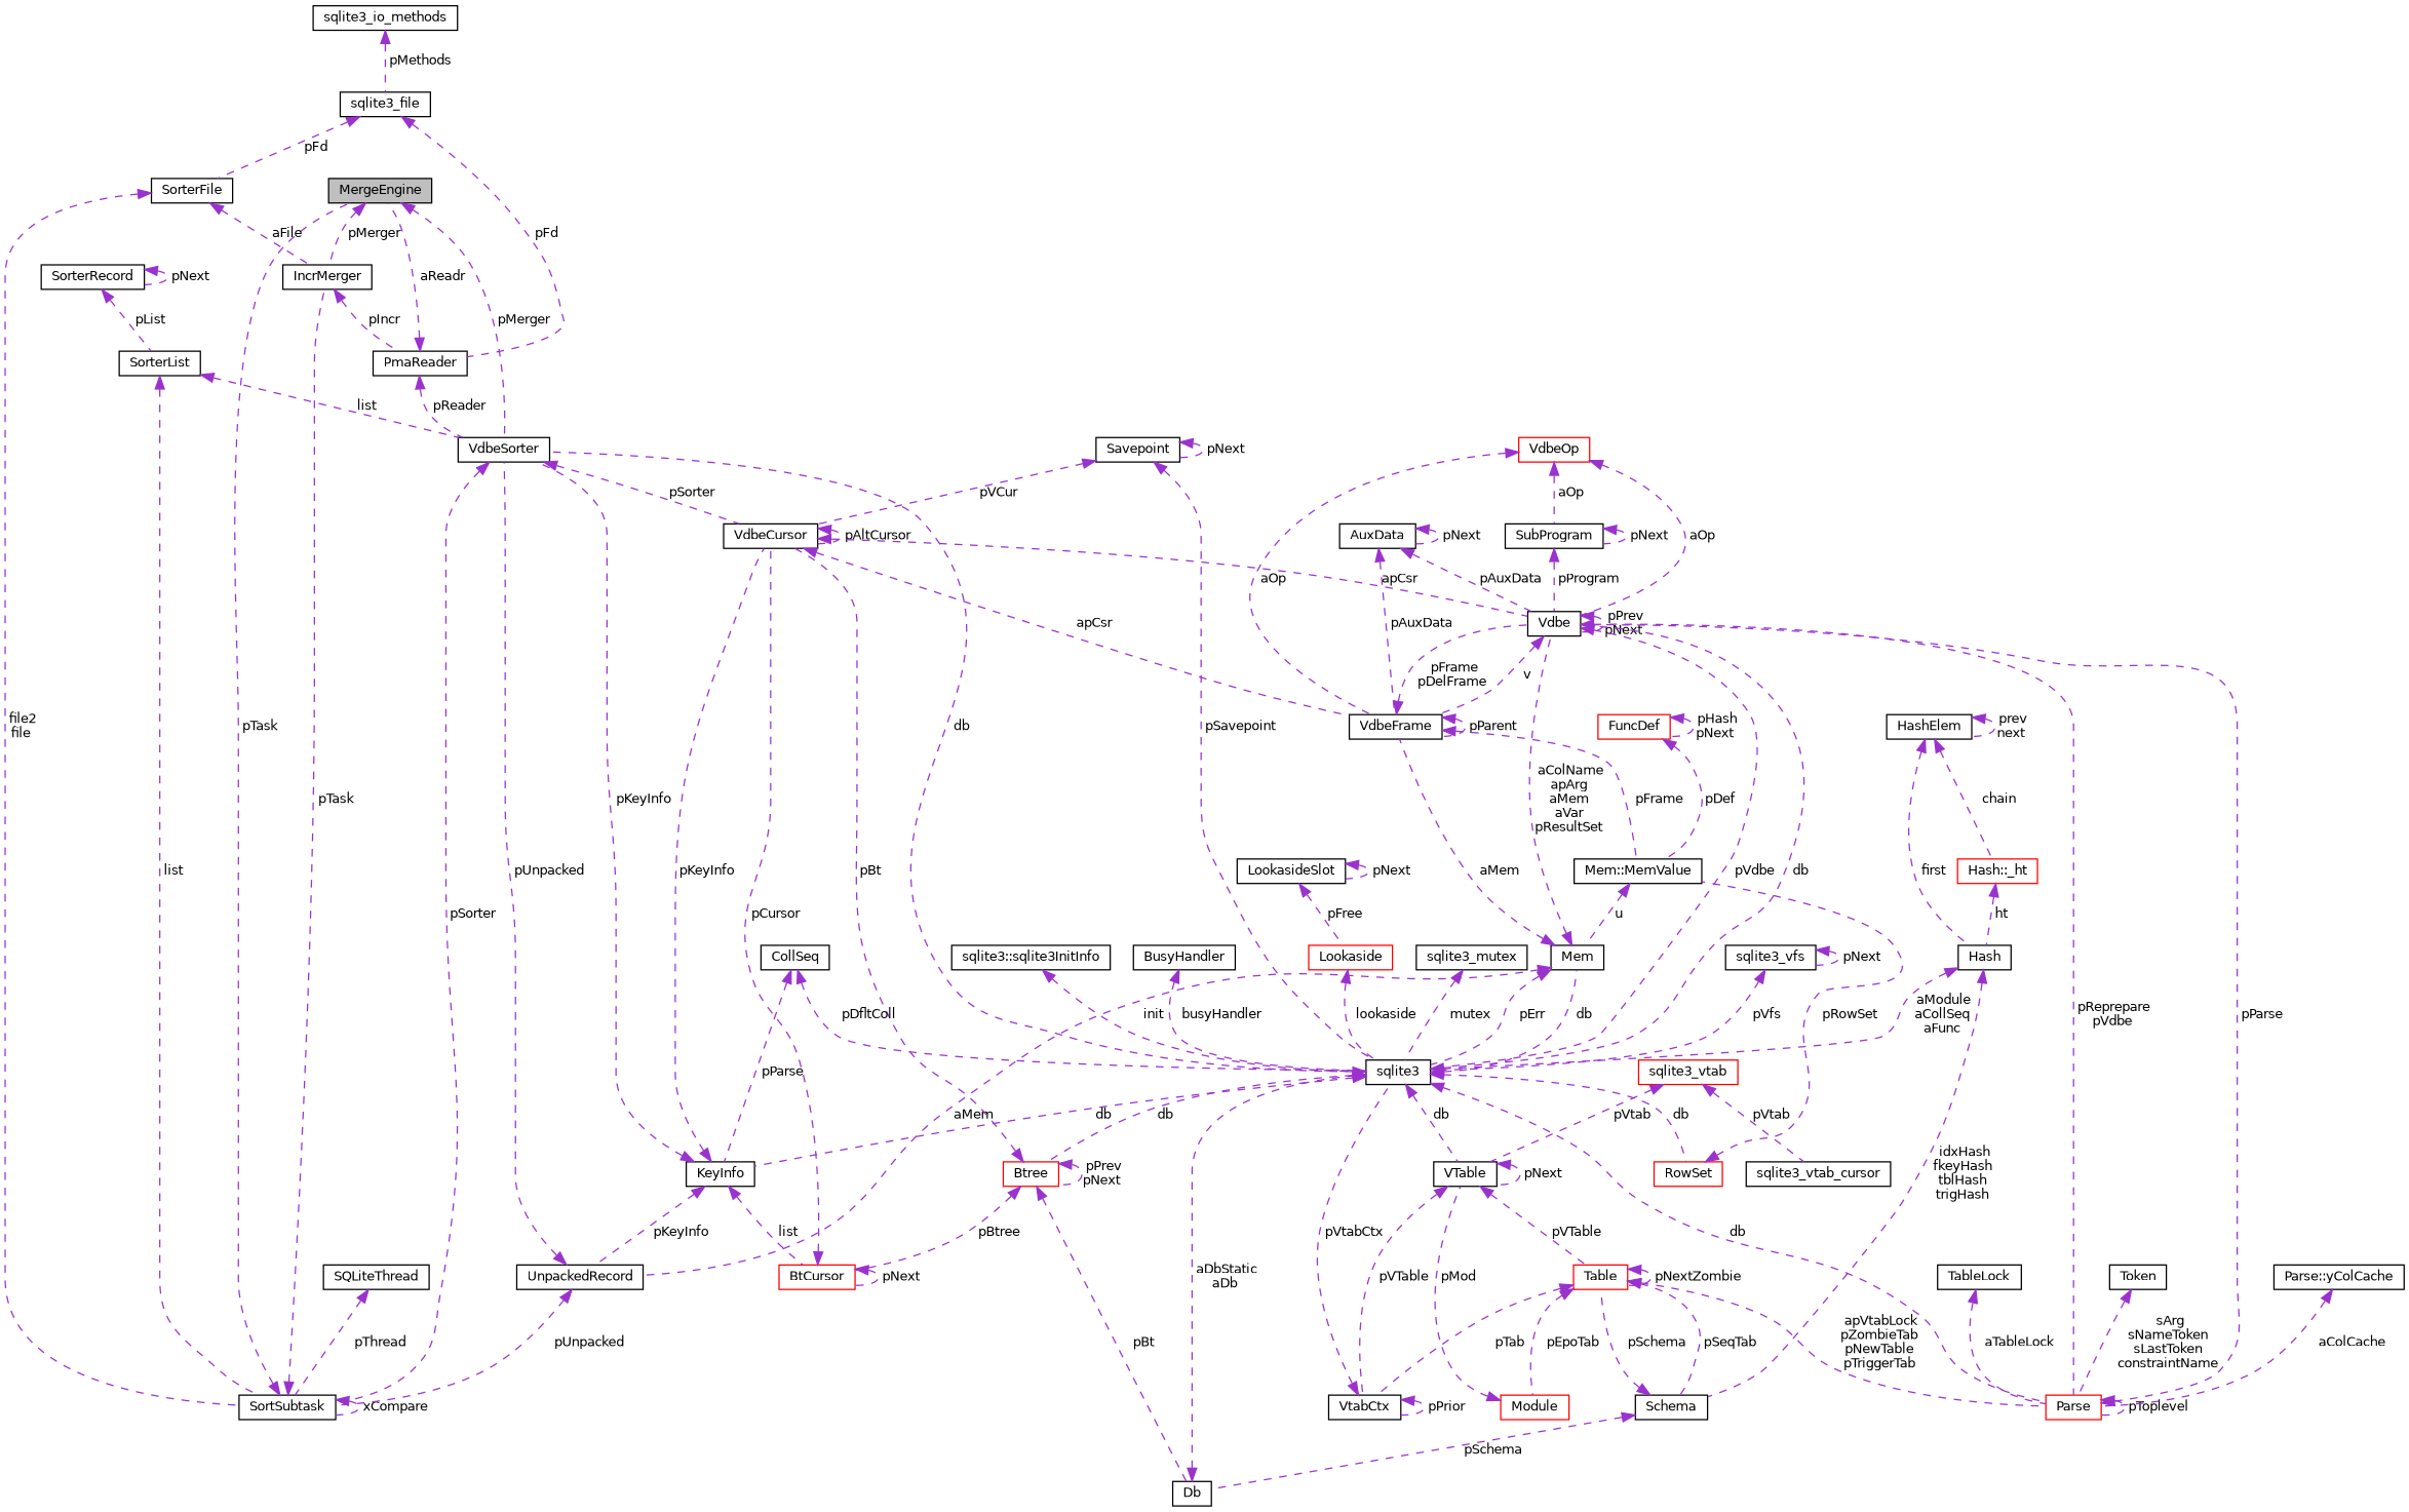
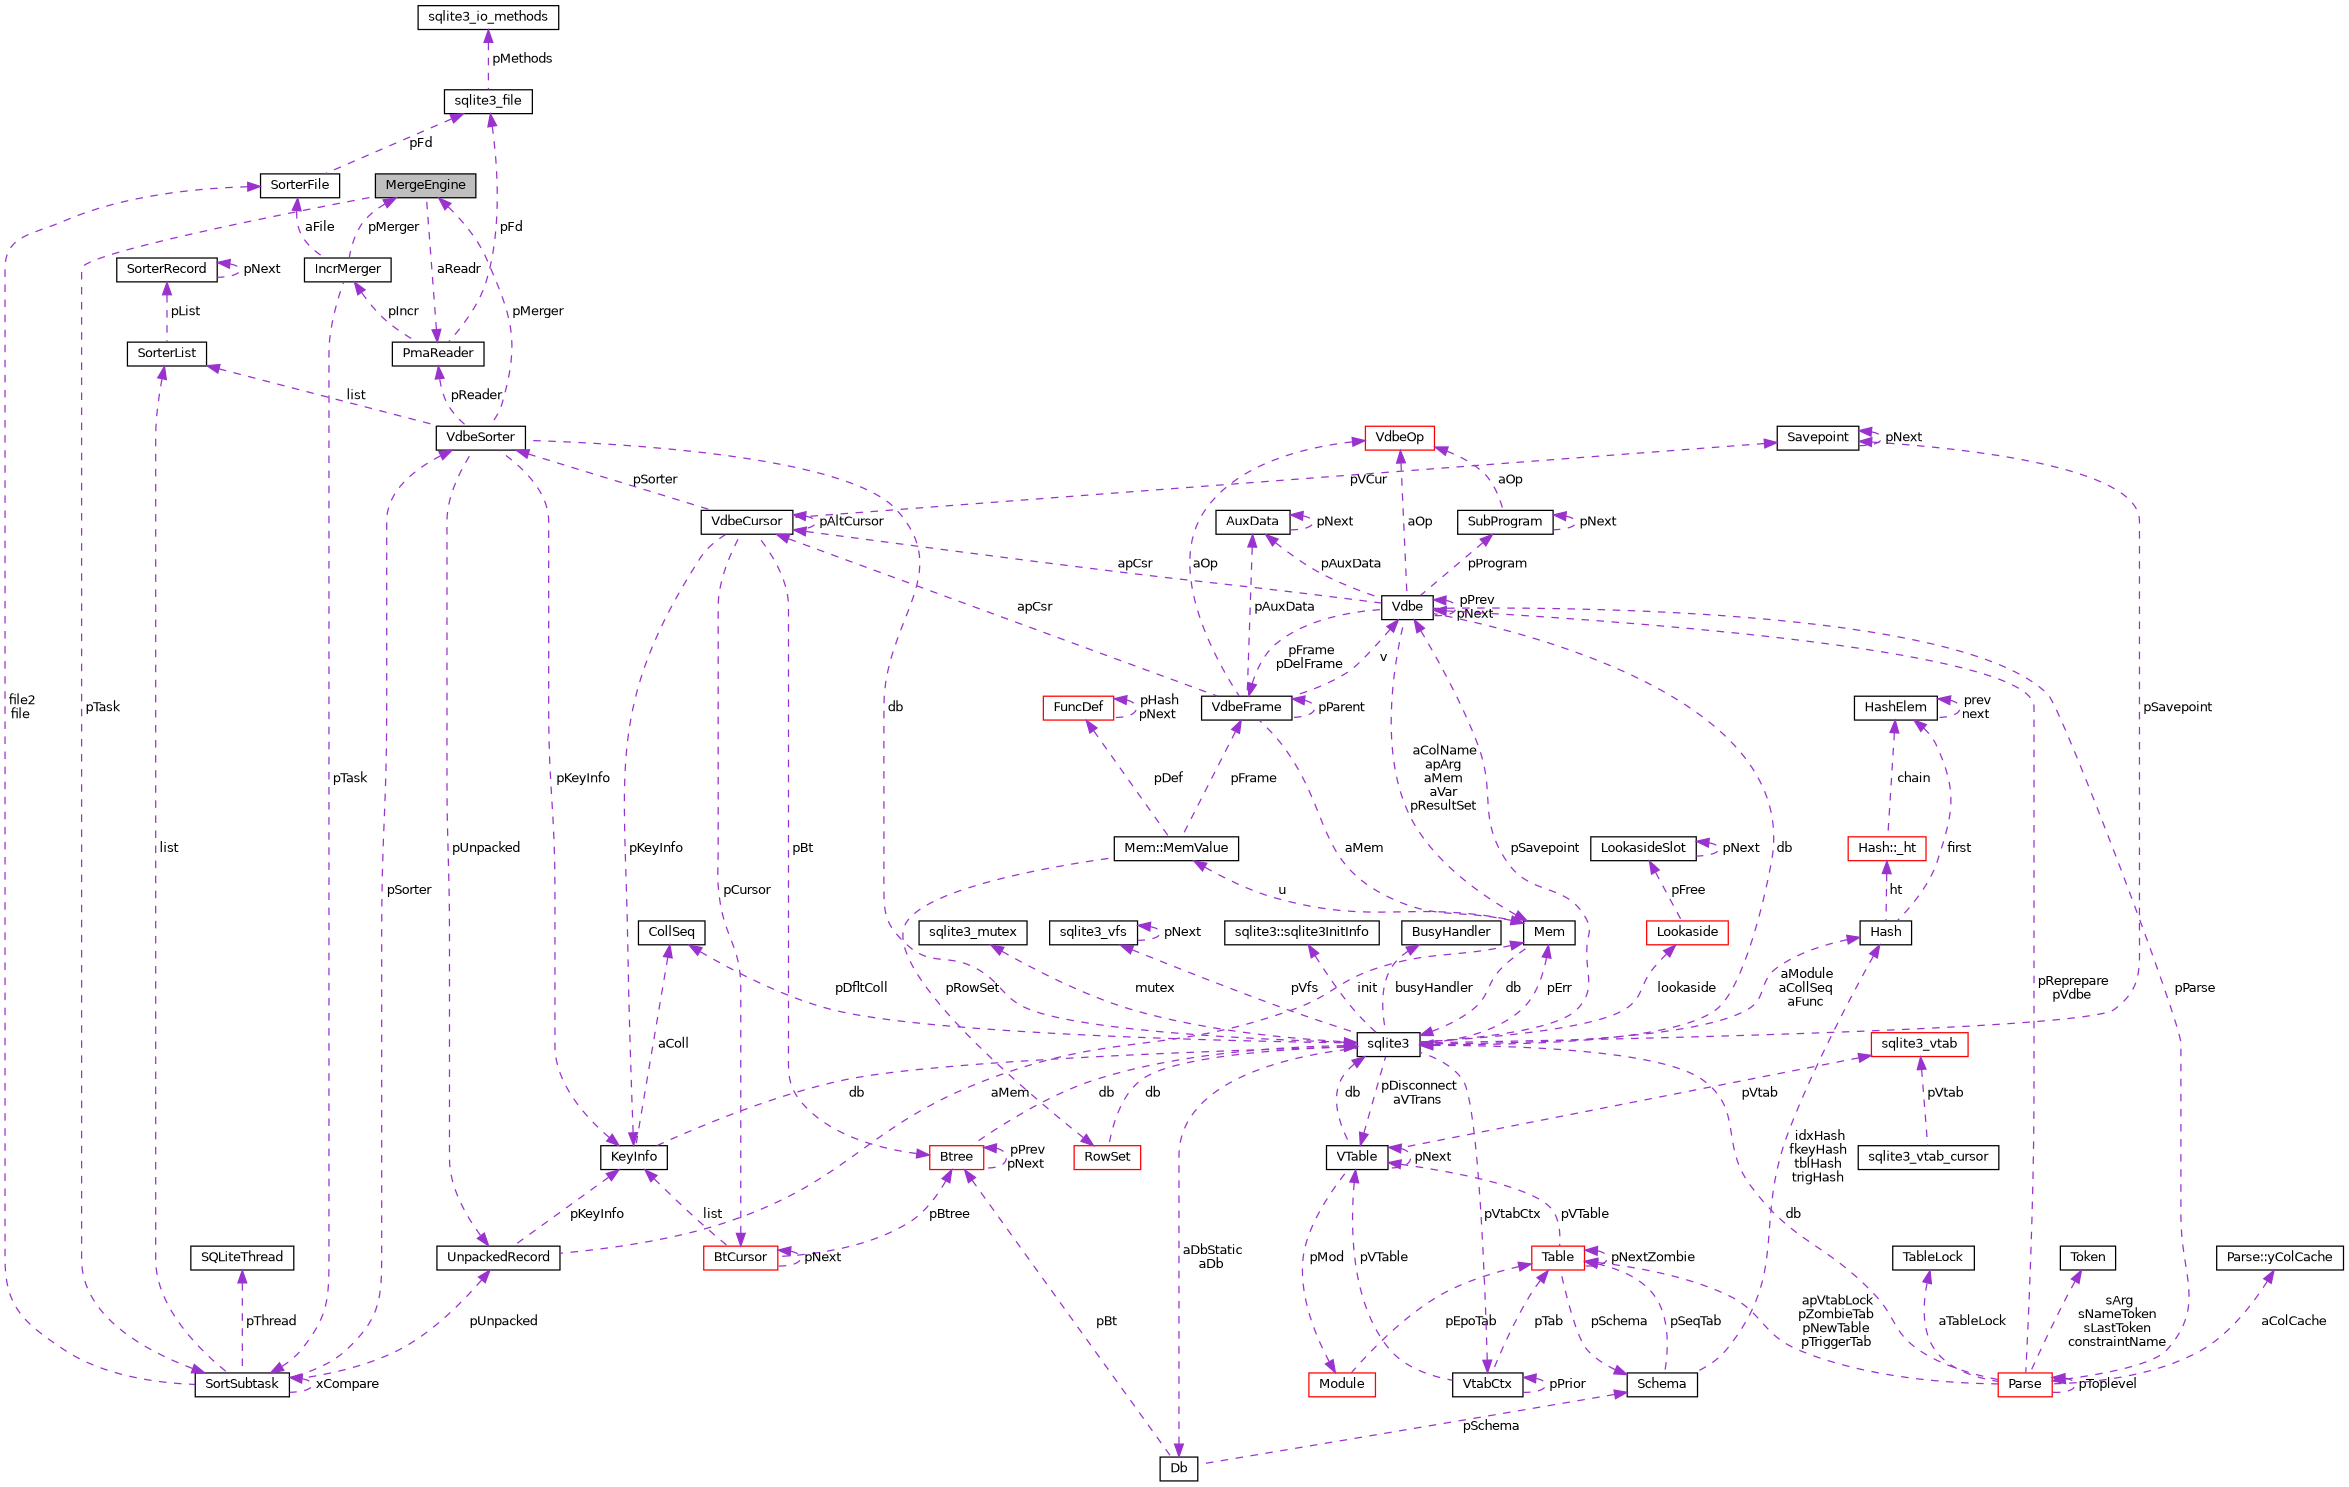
  digraph {
    node [color=black fillcolor=white fontname=Helvetica fontsize=10 shape=record style=filled]
    edge [color=darkorchid3 dir=back fontname=Helvetica fontsize=10 labelfontname=Helvetica labelfontsize=10 style=dashed]
    n1 [fillcolor=grey75 fontcolor=black height=0.2 label=MergeEngine width=0.4]
    n2 [height=0.2 label=IncrMerger width=0.4]
    n3 [height=0.2 label=VdbeSorter width=0.4]
    n4 [height=0.2 label=PmaReader width=0.4]
    n5 [height=0.2 label=SortSubtask width=0.4]
    n6 [height=0.2 label=VdbeCursor width=0.4]
    n7 [height=0.2 label=sqlite3_file width=0.4]
    n8 [height=0.2 label=SorterFile width=0.4]
    n9 [height=0.2 label=sqlite3_io_methods width=0.4]
    n10 [height=0.2 label=SorterList width=0.4]
    n11 [height=0.2 label=SorterRecord width=0.4]
    n12 [height=0.2 label=Vdbe width=0.4]
    n13 [height=0.2 label=VdbeFrame width=0.4]
    n14 [height=0.2 label=sqlite3 width=0.4]
    n15 [height=0.2 label=Mem width=0.4]
    n16 [height=0.2 label=KeyInfo width=0.4]
    n17 [color=red height=0.2 label=Btree width=0.4]
    n18 [color=red height=0.2 label=Parse width=0.4]
    n19 [height=0.2 label=VTable width=0.4]
    n20 [color=red height=0.2 label=RowSet width=0.4]
    n21 [height=0.2 label=UnpackedRecord width=0.4]
    n22 [color=red height=0.2 label=BtCursor width=0.4]
    n23 [height=0.2 label=Db width=0.4]
    n24 [color=red height=0.2 label=Table width=0.4]
    n25 [height=0.2 label=VtabCtx width=0.4]
    n26 [height=0.2 label="Mem::MemValue" width=0.4]
    n27 [height=0.2 label=AuxData width=0.4]
    n28 [height=0.2 label=SubProgram width=0.4]
    n29 [color=red height=0.2 label=VdbeOp width=0.4]
    n30 [height=0.2 label=CollSeq width=0.4]
    n31 [height=0.2 label=sqlite3_vtab_cursor width=0.4]
    n32 [color=red height=0.2 label=sqlite3_vtab width=0.4]
    n33 [height=0.2 label=TableLock width=0.4]
    n34 [height=0.2 label=Token width=0.4]
    n35 [height=0.2 label="Parse::yColCache" width=0.4]
    n36 [height=0.2 label=Schema width=0.4]
    n37 [color=red height=0.2 label=Module width=0.4]
    n38 [height=0.2 label=Hash width=0.4]
    n39 [color=red height=0.2 label="Hash::_ht" width=0.4]
    n40 [height=0.2 label=HashElem width=0.4]
    n41 [color=red height=0.2 label=FuncDef width=0.4]
    n42 [height=0.2 label=Savepoint width=0.4]
    n43 [color=red height=0.2 label=Lookaside width=0.4]
    n44 [height=0.2 label=LookasideSlot width=0.4]
    n45 [height=0.2 label=sqlite3_mutex width=0.4]
    n46 [height=0.2 label=sqlite3_vfs width=0.4]
    n47 [height=0.2 label="sqlite3::sqlite3InitInfo" width=0.4]
    n48 [height=0.2 label=BusyHandler width=0.4]
    n49 [height=0.2 label=SQLiteThread width=0.4]
    n1 -> n2 [label=" pMerger"]
    n1 -> n3 [label=" pMerger"]
    n2 -> n4 [label=" pIncr"]
    n3 -> n5 [label=" pSorter"]
    n3 -> n6 [label=" pSorter"]
    n4 -> n1 [label=" aReadr"]
    n4 -> n3 [label=" pReader"]
    n5 -> n1 [label=" pTask"]
    n5 -> n2 [label=" pTask"]
    n5 -> n5 [label=" xCompare"]
    n6 -> n6 [label=" pAltCursor"]
    n6 -> n12 [label=" apCsr"]
    n6 -> n13 [label=" apCsr"]
    n7 -> n4 [label=" pFd"]
    n7 -> n8 [label=" pFd"]
    n8 -> n2 [label=" aFile"]
    n8 -> n5 [label=" file2\nfile"]
    n9 -> n7 [label=" pMethods"]
    n10 -> n3 [label=" list"]
    n10 -> n5 [label=" list"]
    n11 -> n10 [label=" pList"]
    n11 -> n11 [label=" pNext"]
    n12 -> n12 [label=" pPrev\npNext"]
    n12 -> n13 [label=" v"]
-   n12 -> n14 [label=" pVdbe"]
+   n12 -> n14 [label=" pSavepoint"]
    n12 -> n18 [label=" pReprepare\npVdbe"]
    n13 -> n12 [label=" pFrame\npDelFrame"]
    n13 -> n13 [label=" pParent"]
    n13 -> n26 [label=" pFrame"]
    n14 -> n3 [label=" db"]
    n14 -> n12 [label=" db"]
    n14 -> n15 [label=" db"]
    n14 -> n16 [label=" db"]
    n14 -> n17 [label=" db"]
    n14 -> n18 [label=" db"]
    n14 -> n19 [label=" db"]
    n14 -> n20 [label=" db"]
    n15 -> n12 [label=" aColName\napArg\naMem\naVar\npResultSet"]
    n15 -> n13 [label=" aMem"]
    n15 -> n14 [label=" pErr"]
    n15 -> n21 [label=" aMem"]
    n16 -> n3 [label=" pKeyInfo"]
    n16 -> n6 [label=" pKeyInfo"]
    n16 -> n21 [label=" pKeyInfo"]
    n16 -> n22 [label=" list"]
    n17 -> n6 [label=" pBt"]
    n17 -> n17 [label=" pPrev\npNext"]
    n17 -> n22 [label=" pBtree"]
    n17 -> n23 [label=" pBt"]
    n18 -> n12 [label=" pParse"]
    n18 -> n18 [label=" pToplevel"]
+   n19 -> n14 [label=" pDisconnect\naVTrans"]
    n19 -> n19 [label=" pNext"]
    n19 -> n24 [label=" pVTable"]
    n19 -> n25 [label=" pVTable"]
    n20 -> n26 [label=" pRowSet"]
    n21 -> n3 [label=" pUnpacked"]
    n21 -> n5 [label=" pUnpacked"]
    n22 -> n6 [label=" pCursor"]
    n22 -> n22 [label=" pNext"]
    n23 -> n14 [label=" aDbStatic\naDb"]
    n24 -> n18 [label=" apVtabLock\npZombieTab\npNewTable\npTriggerTab"]
    n24 -> n24 [label=" pNextZombie"]
    n24 -> n25 [label=" pTab"]
    n24 -> n36 [label=" pSeqTab"]
    n24 -> n37 [label=" pEpoTab"]
    n25 -> n14 [label=" pVtabCtx"]
    n25 -> n25 [label=" pPrior"]
    n26 -> n15 [label=" u"]
    n27 -> n12 [label=" pAuxData"]
    n27 -> n13 [label=" pAuxData"]
    n27 -> n27 [label=" pNext"]
    n28 -> n12 [label=" pProgram"]
    n28 -> n28 [label=" pNext"]
    n29 -> n12 [label=" aOp"]
    n29 -> n13 [label=" aOp"]
    n29 -> n28 [label=" aOp"]
    n30 -> n14 [label=" pDfltColl"]
-   n30 -> n16 [label=" pParse"]
+   n30 -> n16 [label=" aColl"]
    n32 -> n19 [label=" pVtab"]
    n32 -> n31 [label=" pVtab"]
    n33 -> n18 [label=" aTableLock"]
    n34 -> n18 [label=" sArg\nsNameToken\nsLastToken\nconstraintName"]
    n35 -> n18 [label=" aColCache"]
    n36 -> n23 [label=" pSchema"]
    n36 -> n24 [label=" pSchema"]
    n37 -> n19 [label=" pMod"]
    n38 -> n14 [label=" aModule\naCollSeq\naFunc"]
    n38 -> n36 [label=" idxHash\nfkeyHash\ntblHash\ntrigHash"]
    n39 -> n38 [label=" ht"]
    n40 -> n38 [label=" first"]
    n40 -> n39 [label=" chain"]
    n40 -> n40 [label=" prev\nnext"]
    n41 -> n26 [label=" pDef"]
    n41 -> n41 [label=" pHash\npNext"]
    n42 -> n6 [label=" pVCur"]
    n42 -> n14 [label=" pSavepoint"]
    n42 -> n42 [label=" pNext"]
    n43 -> n14 [label=" lookaside"]
    n44 -> n43 [label=" pFree"]
    n44 -> n44 [label=" pNext"]
    n45 -> n14 [label=" mutex"]
    n46 -> n14 [label=" pVfs"]
    n46 -> n46 [label=" pNext"]
    n47 -> n14 [label=" init"]
    n48 -> n14 [label=" busyHandler"]
    n49 -> n5 [label=" pThread"]
  }
